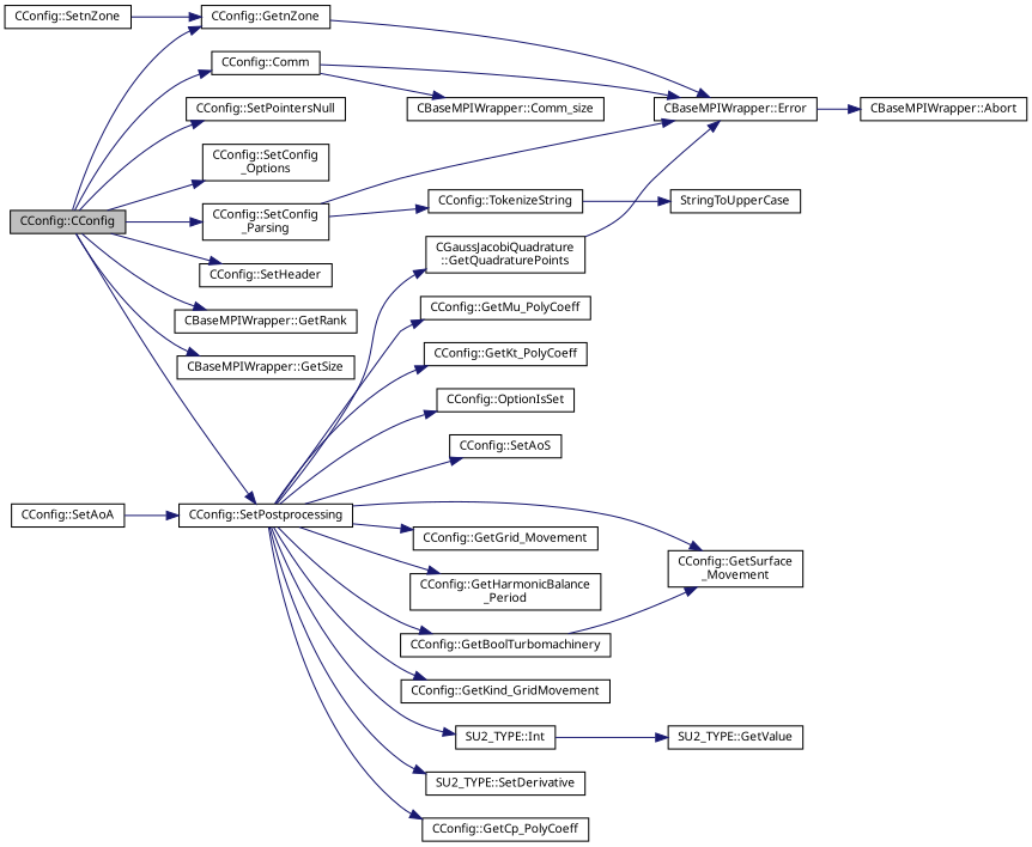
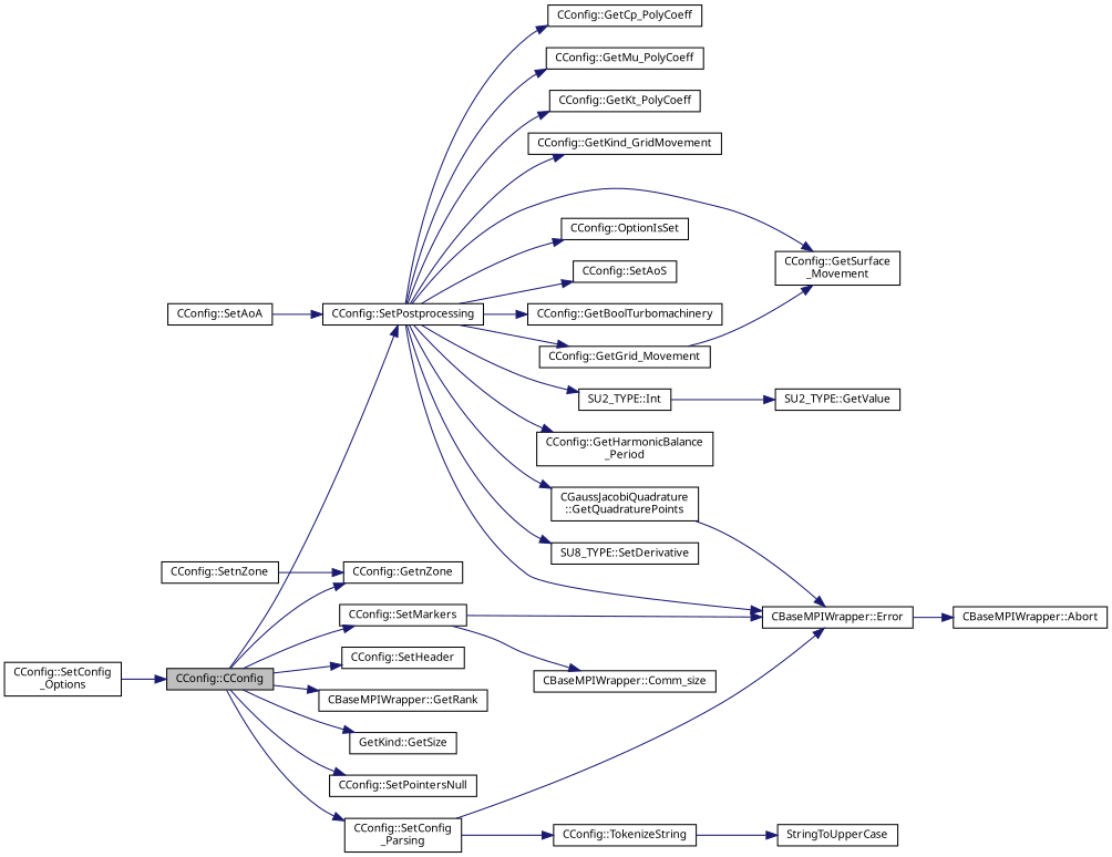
  digraph {
    fontname="Noto Sans"
    rankdir=LR
    node [color=black fillcolor=white fontname="Noto Sans" fontsize=10 shape=record style=filled]
    edge [color=midnightblue fontname="Noto Sans" fontsize=10 labelfontname=Helvetica labelfontsize=10 style=solid]
    n1 [fillcolor=grey75 fontcolor=black height=0.2 label="CConfig::CConfig" width=0.4]
    n2 [height=0.2 label="CBaseMPIWrapper::GetRank" width=0.4]
-   n3 [height=0.2 label="CBaseMPIWrapper::GetSize" width=0.4]
+   n3 [height=0.2 label="GetKind::GetSize" width=0.4]
    n4 [height=0.2 label="CConfig::SetPointersNull" width=0.4]
    n5 [height=0.2 label="CConfig::SetConfig\l_Options" width=0.4]
    n6 [height=0.2 label="CConfig::SetConfig\l_Parsing" width=0.4]
    n7 [height=0.2 label="CConfig::SetPostprocessing" width=0.4]
-   n8 [height=0.2 label="CConfig::Comm" width=0.4]
+   n8 [height=0.2 label="CConfig::SetMarkers" width=0.4]
    n9 [height=0.2 label="CConfig::SetHeader" width=0.4]
    n10 [height=0.2 label="CConfig::GetnZone" width=0.4]
    n11 [height=0.2 label="CBaseMPIWrapper::Error" width=0.4]
    n12 [height=0.2 label="CConfig::TokenizeString" width=0.4]
    n13 [height=0.2 label="CConfig::SetnZone" width=0.4]
    n14 [height=0.2 label="CConfig::OptionIsSet" width=0.4]
    n15 [height=0.2 label="CConfig::SetAoS" width=0.4]
    n16 [height=0.2 label="CConfig::GetBoolTurbomachinery" width=0.4]
    n17 [height=0.2 label="CConfig::GetSurface\l_Movement" width=0.4]
    n18 [height=0.2 label="CConfig::GetGrid_Movement" width=0.4]
    n19 [height=0.2 label="CConfig::GetHarmonicBalance\l_Period" width=0.4]
    n20 [height=0.2 label="SU2_TYPE::Int" width=0.4]
    n21 [height=0.2 label="CGaussJacobiQuadrature\l::GetQuadraturePoints" width=0.4]
-   n22 [height=0.2 label="SU2_TYPE::SetDerivative" width=0.4]
+   n22 [height=0.2 label="SU8_TYPE::SetDerivative" width=0.4]
    n23 [height=0.2 label="CConfig::GetCp_PolyCoeff" width=0.4]
    n24 [height=0.2 label="CConfig::GetMu_PolyCoeff" width=0.4]
    n25 [height=0.2 label="CConfig::GetKt_PolyCoeff" width=0.4]
    n26 [height=0.2 label="CConfig::GetKind_GridMovement" width=0.4]
    n27 [height=0.2 label="CBaseMPIWrapper::Comm_size" width=0.4]
    n28 [height=0.2 label="CBaseMPIWrapper::Abort" width=0.4]
    n29 [height=0.2 label=StringToUpperCase width=0.4]
    n30 [height=0.2 label="CConfig::SetAoA" width=0.4]
    n31 [height=0.2 label="SU2_TYPE::GetValue" width=0.4]
    n1 -> n2
    n1 -> n3
    n1 -> n4
-   n1 -> n5
+   n5 -> n1
    n1 -> n6
    n1 -> n7
    n1 -> n8
    n1 -> n9
    n1 -> n10
    n6 -> n11
    n6 -> n12
-   n10 -> n11
+   n7 -> n11
    n7 -> n14
    n7 -> n15
    n7 -> n16
    n7 -> n17
    n7 -> n18
    n7 -> n19
    n7 -> n20
    n7 -> n21
    n7 -> n22
    n7 -> n23
    n7 -> n24
    n7 -> n25
    n7 -> n26
    n8 -> n11
    n8 -> n27
    n11 -> n28
    n12 -> n29
    n13 -> n10
-   n16 -> n17
+   n18 -> n17
    n20 -> n31
    n21 -> n11
    n30 -> n7
  }
